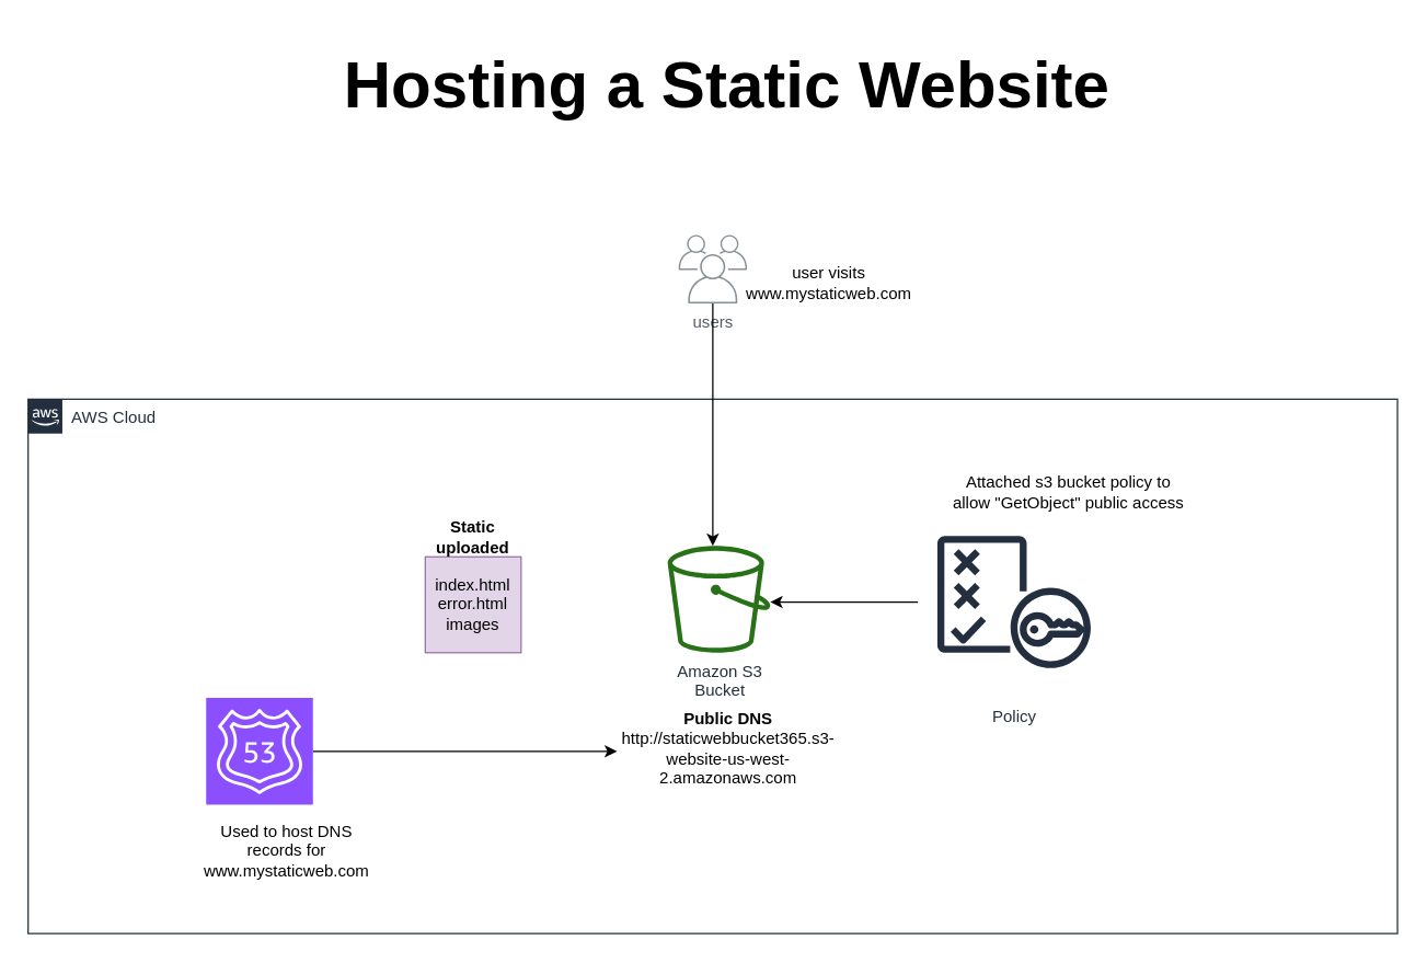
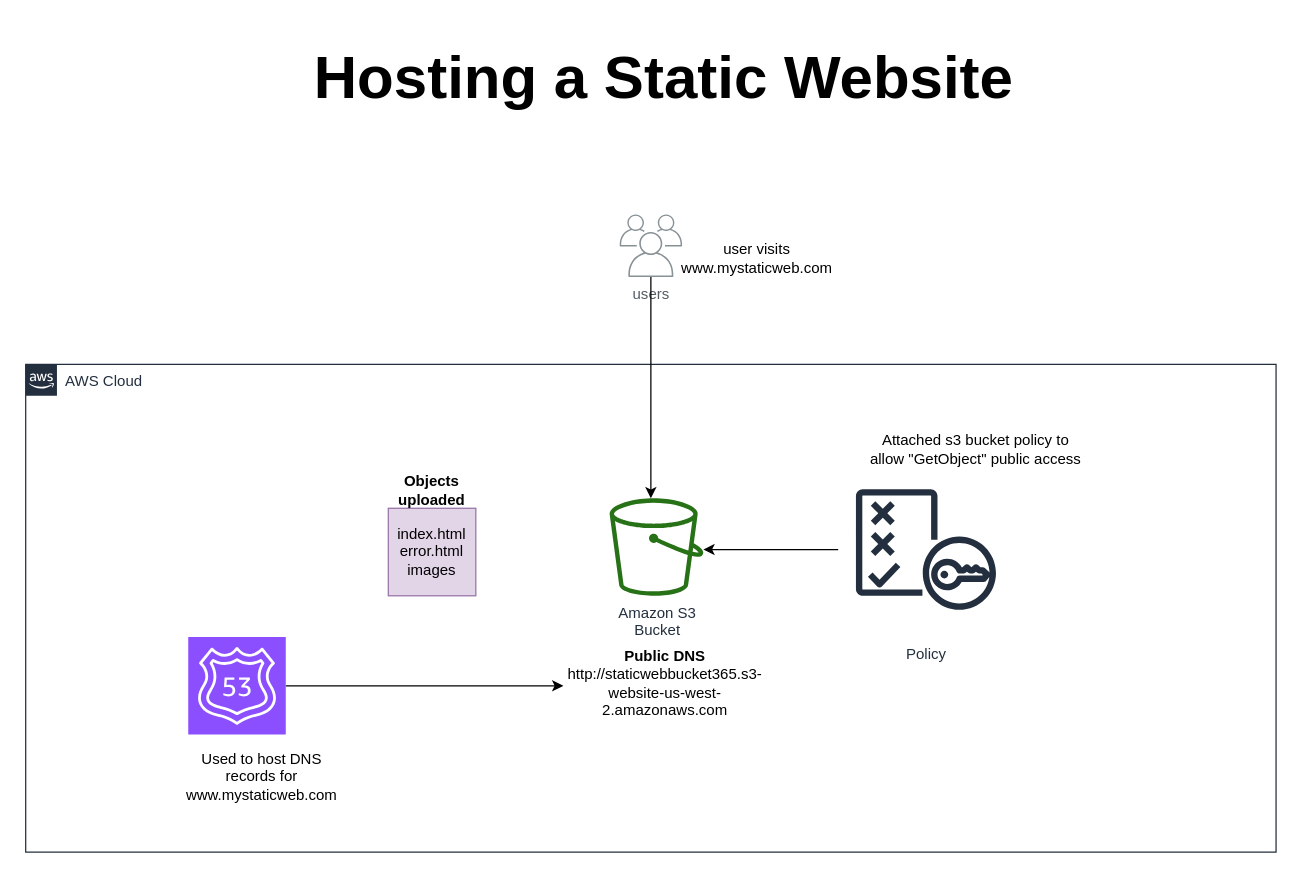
  <mxCell id="0" />
  <mxCell id="1" parent="0" />
  <mxCell id="2" value="AWS Cloud" style="points=[[0,0],[0.25,0],[0.5,0],[0.75,0],[1,0],[1,0.25],[1,0.5],[1,0.75],[1,1],[0.75,1],[0.5,1],[0.25,1],[0,1],[0,0.75],[0,0.5],[0,0.25]];outlineConnect=0;gradientColor=none;html=1;whiteSpace=wrap;fontSize=12;fontStyle=0;container=1;pointerEvents=0;collapsible=0;recursiveResize=0;shape=mxgraph.aws4.group;grIcon=mxgraph.aws4.group_aws_cloud_alt;strokeColor=#232F3E;fillColor=none;verticalAlign=top;align=left;spacingLeft=30;fontColor=#232F3E;dashed=0;" vertex="1" parent="1"><mxGeometry x="20" y="270" width="1000" height="390" as="geometry" /></mxCell>
  <mxCell id="3" value="Amazon S3&lt;br&gt;Bucket&lt;br&gt;" style="outlineConnect=0;fontColor=#232F3E;gradientColor=none;fillColor=#277116;strokeColor=none;dashed=0;verticalLabelPosition=bottom;verticalAlign=top;align=center;html=1;fontSize=12;fontStyle=0;aspect=fixed;pointerEvents=1;shape=mxgraph.aws4.bucket;labelBackgroundColor=#ffffff;" parent="2" vertex="1"><mxGeometry x="467" y="107" width="75" height="78" as="geometry" /></mxCell>
  <mxCell id="4" value="" style="group" vertex="1" connectable="0" parent="2"><mxGeometry x="290" y="86" width="70" height="99" as="geometry" /></mxCell>
  <mxCell id="5" value="index.html&lt;div&gt;error.html&lt;/div&gt;&lt;div&gt;images&lt;/div&gt;" style="whiteSpace=wrap;html=1;aspect=fixed;container=0;fillColor=#e1d5e7;strokeColor=#9673a6;" vertex="1" parent="4"><mxGeometry y="29" width="70" height="70" as="geometry"><mxRectangle y="30" width="100" height="60" as="alternateBounds" /></mxGeometry></mxCell>
- <mxCell id="6" value="&lt;b&gt;Static uploaded&lt;/b&gt;" style="text;html=1;align=center;verticalAlign=middle;whiteSpace=wrap;rounded=0;" vertex="1" parent="4"><mxGeometry x="5" width="60" height="30" as="geometry" /></mxCell>
+ <mxCell id="6" value="&lt;b&gt;Objects uploaded&lt;/b&gt;" style="text;html=1;align=center;verticalAlign=middle;whiteSpace=wrap;rounded=0;" vertex="1" parent="4"><mxGeometry x="5" width="60" height="30" as="geometry" /></mxCell>
  <mxCell id="7" style="edgeStyle=orthogonalEdgeStyle;rounded=0;orthogonalLoop=1;jettySize=auto;html=1;" edge="1" parent="2" source="9" target="3"><mxGeometry relative="1" as="geometry"><Array as="points"><mxPoint x="650" y="146" /><mxPoint x="650" y="146" /></Array></mxGeometry></mxCell>
  <mxCell id="8" value="" style="group" vertex="1" connectable="0" parent="2"><mxGeometry x="650" y="27" width="200" height="191" as="geometry" /></mxCell>
  <mxCell id="9" value="Policy" style="sketch=0;outlineConnect=0;fontColor=#232F3E;gradientColor=none;strokeColor=#232F3E;fillColor=#ffffff;dashed=0;verticalLabelPosition=bottom;verticalAlign=top;align=center;html=1;fontSize=12;fontStyle=0;aspect=fixed;shape=mxgraph.aws4.resourceIcon;resIcon=mxgraph.aws4.policy;" vertex="1" parent="8"><mxGeometry y="51" width="140" height="140" as="geometry" /></mxCell>
  <mxCell id="10" value="Attached s3 bucket policy to allow &quot;GetObject&quot; public access" style="text;html=1;align=center;verticalAlign=middle;whiteSpace=wrap;rounded=0;" vertex="1" parent="8"><mxGeometry x="20" width="180" height="82" as="geometry" /></mxCell>
  <mxCell id="11" value="&lt;b&gt;Public DNS&lt;/b&gt;&lt;div&gt;http://staticwebbucket365.s3-website-us-west-2.amazonaws.com&lt;/div&gt;" style="text;html=1;align=center;verticalAlign=middle;whiteSpace=wrap;rounded=0;" vertex="1" parent="2"><mxGeometry x="430" y="230" width="162.5" height="50" as="geometry" /></mxCell>
  <mxCell id="12" style="edgeStyle=orthogonalEdgeStyle;rounded=0;orthogonalLoop=1;jettySize=auto;html=1;" edge="1" parent="2" source="13" target="11"><mxGeometry relative="1" as="geometry"><Array as="points"><mxPoint x="360" y="257" /><mxPoint x="360" y="257" /></Array></mxGeometry></mxCell>
  <mxCell id="13" value="" style="sketch=0;points=[[0,0,0],[0.25,0,0],[0.5,0,0],[0.75,0,0],[1,0,0],[0,1,0],[0.25,1,0],[0.5,1,0],[0.75,1,0],[1,1,0],[0,0.25,0],[0,0.5,0],[0,0.75,0],[1,0.25,0],[1,0.5,0],[1,0.75,0]];outlineConnect=0;fontColor=#232F3E;fillColor=#8C4FFF;strokeColor=#ffffff;dashed=0;verticalLabelPosition=bottom;verticalAlign=top;align=center;html=1;fontSize=12;fontStyle=0;aspect=fixed;shape=mxgraph.aws4.resourceIcon;resIcon=mxgraph.aws4.route_53;" vertex="1" parent="2"><mxGeometry x="130" y="218" width="78" height="78" as="geometry" /></mxCell>
  <mxCell id="14" value="Used to host DNS records for www.mystaticweb.com" style="text;html=1;align=center;verticalAlign=middle;whiteSpace=wrap;rounded=0;" vertex="1" parent="2"><mxGeometry x="129" y="315" width="120" height="30" as="geometry" /></mxCell>
  <mxCell id="15" value="&lt;h1&gt;Hosting a Static Website&lt;/h1&gt;" style="text;strokeColor=none;fillColor=none;html=1;fontSize=24;fontStyle=1;verticalAlign=middle;align=center;" vertex="1" parent="1"><mxGeometry x="100" y="20" width="860" height="40" as="geometry" /></mxCell>
  <mxCell id="16" value="" style="group" vertex="1" connectable="0" parent="1"><mxGeometry x="495" y="150" width="165" height="60" as="geometry" /></mxCell>
  <mxCell id="17" value="users" style="sketch=0;outlineConnect=0;gradientColor=none;fontColor=#545B64;strokeColor=none;fillColor=#879196;dashed=0;verticalLabelPosition=bottom;verticalAlign=top;align=center;html=1;fontSize=12;fontStyle=0;aspect=fixed;shape=mxgraph.aws4.illustration_users;pointerEvents=1" vertex="1" parent="16"><mxGeometry width="50" height="50" as="geometry" /></mxCell>
  <mxCell id="18" value="user visits www.mystaticweb.com" style="text;html=1;align=center;verticalAlign=middle;whiteSpace=wrap;rounded=0;" vertex="1" parent="16"><mxGeometry x="55" y="10" width="110" height="50" as="geometry" /></mxCell>
  <mxCell id="19" style="edgeStyle=orthogonalEdgeStyle;rounded=0;orthogonalLoop=1;jettySize=auto;html=1;" edge="1" parent="1" source="17" target="3"><mxGeometry relative="1" as="geometry"><Array as="points"><mxPoint x="520" y="330" /><mxPoint x="520" y="330" /></Array></mxGeometry></mxCell>
